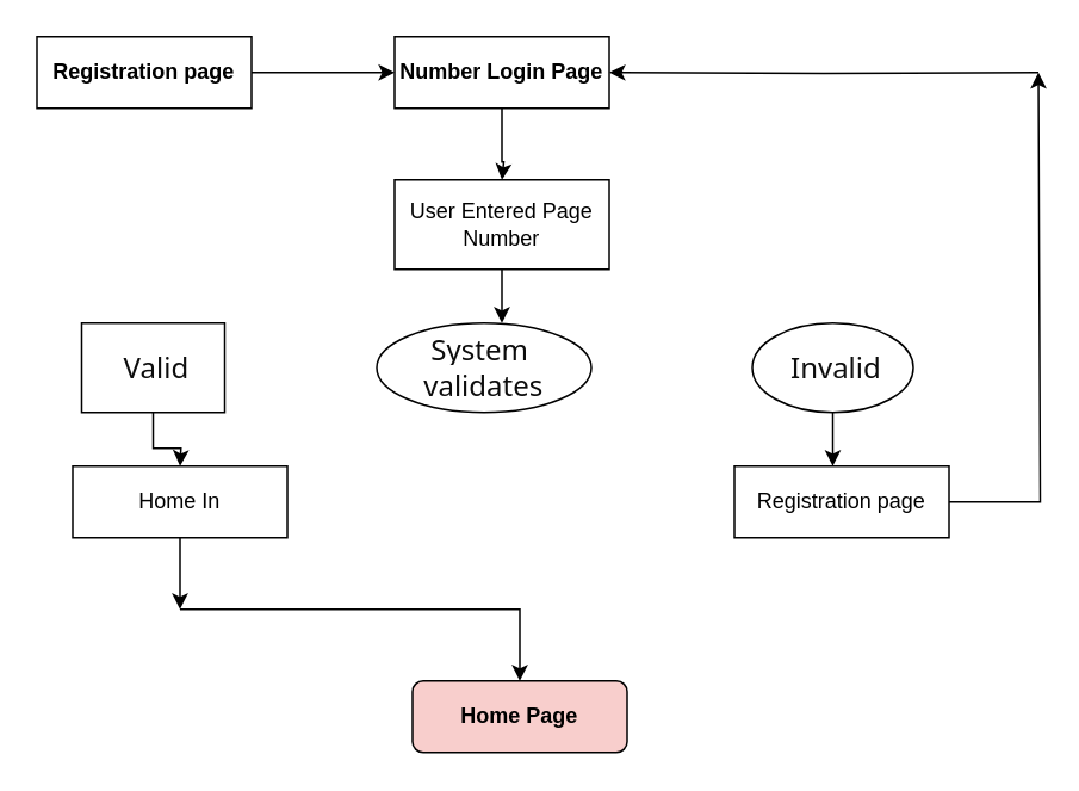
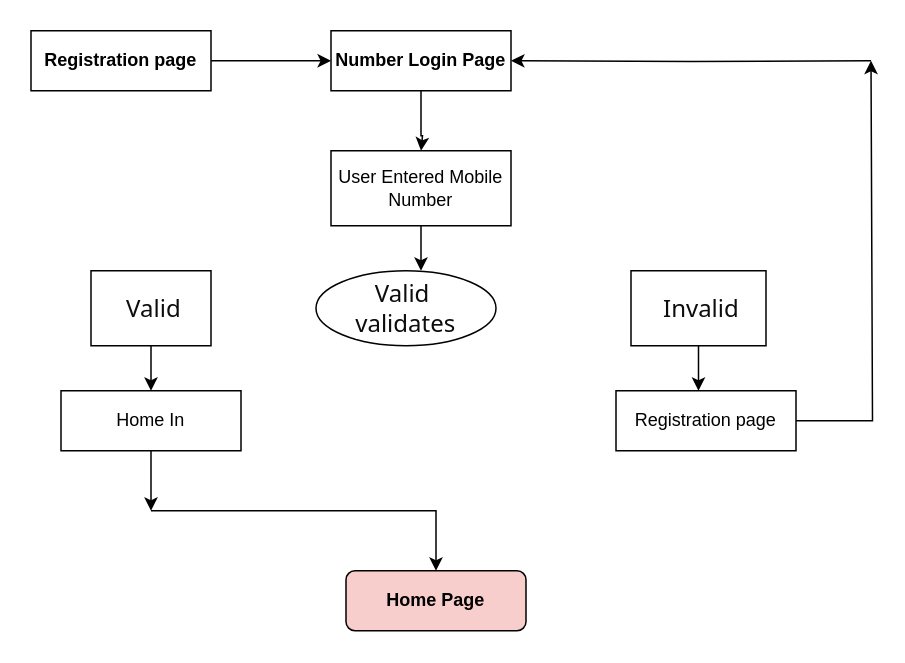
  <mxCell id="0" />
  <mxCell id="1" parent="0" />
  <mxCell id="2" value="" style="edgeStyle=orthogonalEdgeStyle;rounded=0;orthogonalLoop=1;jettySize=auto;html=1;" edge="1" parent="1" source="3"><mxGeometry relative="1" as="geometry"><mxPoint x="280" y="100" as="targetPoint" /><Array as="points"><mxPoint x="280" y="90" /><mxPoint x="281" y="90" /></Array></mxGeometry></mxCell>
  <mxCell id="3" value="Number Login Page" style="rounded=0;whiteSpace=wrap;html=1;fontStyle=1" vertex="1" parent="1"><mxGeometry x="220" width="120" height="40" as="geometry" y="20" /></mxCell>
  <mxCell id="4" value="" style="edgeStyle=orthogonalEdgeStyle;rounded=0;orthogonalLoop=1;jettySize=auto;html=1;" edge="1" parent="1" source="5"><mxGeometry relative="1" as="geometry"><mxPoint x="280" y="180" as="targetPoint" /></mxGeometry></mxCell>
- <mxCell id="5" value="User Entered Page Number" style="whiteSpace=wrap;html=1;rounded=0;" vertex="1" parent="1"><mxGeometry x="220" y="100" width="120" height="50" as="geometry" /></mxCell>
- <mxCell id="6" value="&lt;span style=&quot;color: rgb(13, 13, 13); font-family: Söhne, ui-sans-serif, system-ui, -apple-system, &amp;quot;Segoe UI&amp;quot;, Roboto, Ubuntu, Cantarell, &amp;quot;Noto Sans&amp;quot;, sans-serif, &amp;quot;Helvetica Neue&amp;quot;, Arial, &amp;quot;Apple Color Emoji&amp;quot;, &amp;quot;Segoe UI Emoji&amp;quot;, &amp;quot;Segoe UI Symbol&amp;quot;, &amp;quot;Noto Color Emoji&amp;quot;; font-size: 16px; text-align: left; white-space-collapse: preserve; background-color: rgb(255, 255, 255);&quot;&gt;System &lt;/span&gt;&lt;div&gt;&lt;span style=&quot;color: rgb(13, 13, 13); font-family: Söhne, ui-sans-serif, system-ui, -apple-system, &amp;quot;Segoe UI&amp;quot;, Roboto, Ubuntu, Cantarell, &amp;quot;Noto Sans&amp;quot;, sans-serif, &amp;quot;Helvetica Neue&amp;quot;, Arial, &amp;quot;Apple Color Emoji&amp;quot;, &amp;quot;Segoe UI Emoji&amp;quot;, &amp;quot;Segoe UI Symbol&amp;quot;, &amp;quot;Noto Color Emoji&amp;quot;; font-size: 16px; text-align: left; white-space-collapse: preserve; background-color: rgb(255, 255, 255);&quot;&gt;validates&lt;/span&gt;&lt;/div&gt;" style="ellipse;whiteSpace=wrap;html=1;" vertex="1" parent="1"><mxGeometry x="210" y="180" width="120" height="50" as="geometry" /></mxCell>
+ <mxCell id="5" value="User Entered Mobile Number" style="whiteSpace=wrap;html=1;rounded=0;" vertex="1" parent="1"><mxGeometry x="220" y="100" width="120" height="50" as="geometry" /></mxCell>
+ <mxCell id="6" value="&lt;span style=&quot;color: rgb(13, 13, 13); font-family: Söhne, ui-sans-serif, system-ui, -apple-system, &amp;quot;Segoe UI&amp;quot;, Roboto, Ubuntu, Cantarell, &amp;quot;Noto Sans&amp;quot;, sans-serif, &amp;quot;Helvetica Neue&amp;quot;, Arial, &amp;quot;Apple Color Emoji&amp;quot;, &amp;quot;Segoe UI Emoji&amp;quot;, &amp;quot;Segoe UI Symbol&amp;quot;, &amp;quot;Noto Color Emoji&amp;quot;; font-size: 16px; text-align: left; white-space-collapse: preserve; background-color: rgb(255, 255, 255);&quot;&gt;Valid &lt;/span&gt;&lt;div&gt;&lt;span style=&quot;color: rgb(13, 13, 13); font-family: Söhne, ui-sans-serif, system-ui, -apple-system, &amp;quot;Segoe UI&amp;quot;, Roboto, Ubuntu, Cantarell, &amp;quot;Noto Sans&amp;quot;, sans-serif, &amp;quot;Helvetica Neue&amp;quot;, Arial, &amp;quot;Apple Color Emoji&amp;quot;, &amp;quot;Segoe UI Emoji&amp;quot;, &amp;quot;Segoe UI Symbol&amp;quot;, &amp;quot;Noto Color Emoji&amp;quot;; font-size: 16px; text-align: left; white-space-collapse: preserve; background-color: rgb(255, 255, 255);&quot;&gt;validates&lt;/span&gt;&lt;/div&gt;" style="ellipse;whiteSpace=wrap;html=1;" vertex="1" parent="1"><mxGeometry x="210" y="180" width="120" height="50" as="geometry" /></mxCell>
  <mxCell id="7" value="" style="edgeStyle=orthogonalEdgeStyle;rounded=0;orthogonalLoop=1;jettySize=auto;html=1;" edge="1" parent="1" source="8"><mxGeometry relative="1" as="geometry"><mxPoint x="100" y="260" as="targetPoint" /></mxGeometry></mxCell>
- <mxCell id="8" value="&lt;br&gt;&lt;span style=&quot;color: rgb(13, 13, 13); font-family: Söhne, ui-sans-serif, system-ui, -apple-system, &amp;quot;Segoe UI&amp;quot;, Roboto, Ubuntu, Cantarell, &amp;quot;Noto Sans&amp;quot;, sans-serif, &amp;quot;Helvetica Neue&amp;quot;, Arial, &amp;quot;Apple Color Emoji&amp;quot;, &amp;quot;Segoe UI Emoji&amp;quot;, &amp;quot;Segoe UI Symbol&amp;quot;, &amp;quot;Noto Color Emoji&amp;quot;; font-size: 16px; font-style: normal; font-variant-ligatures: normal; font-variant-caps: normal; font-weight: 400; letter-spacing: normal; orphans: 2; text-align: left; text-indent: 0px; text-transform: none; widows: 2; word-spacing: 0px; -webkit-text-stroke-width: 0px; white-space: pre-wrap; background-color: rgb(255, 255, 255); text-decoration-thickness: initial; text-decoration-style: initial; text-decoration-color: initial; display: inline !important; float: none;&quot;&gt; Valid&lt;/span&gt;&lt;div&gt;&lt;br/&gt;&lt;/div&gt;" style="whiteSpace=wrap;html=1;" vertex="1" parent="1"><mxGeometry x="45" y="180" width="80" height="50" as="geometry" /></mxCell>
+ <mxCell id="8" value="&lt;br&gt;&lt;span style=&quot;color: rgb(13, 13, 13); font-family: Söhne, ui-sans-serif, system-ui, -apple-system, &amp;quot;Segoe UI&amp;quot;, Roboto, Ubuntu, Cantarell, &amp;quot;Noto Sans&amp;quot;, sans-serif, &amp;quot;Helvetica Neue&amp;quot;, Arial, &amp;quot;Apple Color Emoji&amp;quot;, &amp;quot;Segoe UI Emoji&amp;quot;, &amp;quot;Segoe UI Symbol&amp;quot;, &amp;quot;Noto Color Emoji&amp;quot;; font-size: 16px; font-style: normal; font-variant-ligatures: normal; font-variant-caps: normal; font-weight: 400; letter-spacing: normal; orphans: 2; text-align: left; text-indent: 0px; text-transform: none; widows: 2; word-spacing: 0px; -webkit-text-stroke-width: 0px; white-space: pre-wrap; background-color: rgb(255, 255, 255); text-decoration-thickness: initial; text-decoration-style: initial; text-decoration-color: initial; display: inline !important; float: none;&quot;&gt; Valid&lt;/span&gt;&lt;div&gt;&lt;br/&gt;&lt;/div&gt;" style="whiteSpace=wrap;html=1;" vertex="1" parent="1"><mxGeometry x="60" y="180" width="80" height="50" as="geometry" /></mxCell>
  <mxCell id="9" value="" style="edgeStyle=orthogonalEdgeStyle;rounded=0;orthogonalLoop=1;jettySize=auto;html=1;" edge="1" parent="1" source="10"><mxGeometry relative="1" as="geometry"><mxPoint x="465" y="260" as="targetPoint" /></mxGeometry></mxCell>
- <mxCell id="10" value="&lt;br&gt;&lt;span style=&quot;color: rgb(13, 13, 13); font-family: Söhne, ui-sans-serif, system-ui, -apple-system, &amp;quot;Segoe UI&amp;quot;, Roboto, Ubuntu, Cantarell, &amp;quot;Noto Sans&amp;quot;, sans-serif, &amp;quot;Helvetica Neue&amp;quot;, Arial, &amp;quot;Apple Color Emoji&amp;quot;, &amp;quot;Segoe UI Emoji&amp;quot;, &amp;quot;Segoe UI Symbol&amp;quot;, &amp;quot;Noto Color Emoji&amp;quot;; font-size: 16px; font-style: normal; font-variant-ligatures: normal; font-variant-caps: normal; font-weight: 400; letter-spacing: normal; orphans: 2; text-align: left; text-indent: 0px; text-transform: none; widows: 2; word-spacing: 0px; -webkit-text-stroke-width: 0px; white-space: pre-wrap; background-color: rgb(255, 255, 255); text-decoration-thickness: initial; text-decoration-style: initial; text-decoration-color: initial; display: inline !important; float: none;&quot;&gt; Invalid&lt;/span&gt;&lt;div&gt;&lt;br/&gt;&lt;/div&gt;" style="ellipse;whiteSpace=wrap;html=1;" vertex="1" parent="1"><mxGeometry x="420" y="180" width="90" height="50" as="geometry" /></mxCell>
+ <mxCell id="10" value="&lt;br&gt;&lt;span style=&quot;color: rgb(13, 13, 13); font-family: Söhne, ui-sans-serif, system-ui, -apple-system, &amp;quot;Segoe UI&amp;quot;, Roboto, Ubuntu, Cantarell, &amp;quot;Noto Sans&amp;quot;, sans-serif, &amp;quot;Helvetica Neue&amp;quot;, Arial, &amp;quot;Apple Color Emoji&amp;quot;, &amp;quot;Segoe UI Emoji&amp;quot;, &amp;quot;Segoe UI Symbol&amp;quot;, &amp;quot;Noto Color Emoji&amp;quot;; font-size: 16px; font-style: normal; font-variant-ligatures: normal; font-variant-caps: normal; font-weight: 400; letter-spacing: normal; orphans: 2; text-align: left; text-indent: 0px; text-transform: none; widows: 2; word-spacing: 0px; -webkit-text-stroke-width: 0px; white-space: pre-wrap; background-color: rgb(255, 255, 255); text-decoration-thickness: initial; text-decoration-style: initial; text-decoration-color: initial; display: inline !important; float: none;&quot;&gt; Invalid&lt;/span&gt;&lt;div&gt;&lt;br/&gt;&lt;/div&gt;" style="whiteSpace=wrap;html=1;" vertex="1" parent="1"><mxGeometry x="420" y="180" width="90" height="50" as="geometry" /></mxCell>
  <mxCell id="11" value="" style="edgeStyle=orthogonalEdgeStyle;rounded=0;orthogonalLoop=1;jettySize=auto;html=1;" edge="1" parent="1" source="12"><mxGeometry relative="1" as="geometry"><mxPoint x="100" y="340" as="targetPoint" /><Array as="points"><mxPoint x="100" y="340" /><mxPoint x="100" y="340" /></Array></mxGeometry></mxCell>
  <mxCell id="12" value="Home In" style="whiteSpace=wrap;html=1;" vertex="1" parent="1"><mxGeometry x="40" y="260" width="120" height="40" as="geometry" /></mxCell>
  <mxCell id="13" value="" style="edgeStyle=orthogonalEdgeStyle;rounded=0;orthogonalLoop=1;jettySize=auto;html=1;" edge="1" parent="1" source="14"><mxGeometry relative="1" as="geometry"><mxPoint x="580" y="40" as="targetPoint" /><Array as="points"><mxPoint x="581" y="280" /></Array></mxGeometry></mxCell>
  <mxCell id="14" value="Registration page" style="whiteSpace=wrap;html=1;" vertex="1" parent="1"><mxGeometry x="410" y="260" width="120" height="40" as="geometry" /></mxCell>
  <mxCell id="15" value="" style="edgeStyle=orthogonalEdgeStyle;rounded=0;orthogonalLoop=1;jettySize=auto;html=1;" edge="1" parent="1" target="3"><mxGeometry relative="1" as="geometry"><mxPoint x="580" y="40" as="sourcePoint" /></mxGeometry></mxCell>
  <mxCell id="16" value="" style="edgeStyle=orthogonalEdgeStyle;rounded=0;orthogonalLoop=1;jettySize=auto;html=1;" edge="1" parent="1"><mxGeometry relative="1" as="geometry"><mxPoint x="100" y="340" as="sourcePoint" /><mxPoint x="290" y="380" as="targetPoint" /><Array as="points"><mxPoint x="290" y="340" /></Array></mxGeometry></mxCell>
  <mxCell id="17" value="Registration page" style="whiteSpace=wrap;html=1;rounded=0;fontStyle=1;" vertex="1" parent="1"><mxGeometry x="20" width="120" height="40" as="geometry" y="20" /></mxCell>
  <mxCell id="18" value="" style="edgeStyle=orthogonalEdgeStyle;rounded=0;orthogonalLoop=1;jettySize=auto;html=1;exitX=1;exitY=0.5;exitDx=0;exitDy=0;entryX=0;entryY=0.5;entryDx=0;entryDy=0;" edge="1" parent="1" source="17" target="3"><mxGeometry relative="1" as="geometry"><mxPoint x="160" y="50" as="sourcePoint" /><mxPoint x="210" y="30" as="targetPoint" /></mxGeometry></mxCell>
  <mxCell id="19" value="Home Page" style="rounded=1;whiteSpace=wrap;html=1;fontStyle=1;fillColor=#f8cecc;" vertex="1" parent="1"><mxGeometry x="230" y="380" width="120" height="40" as="geometry" /></mxCell>
  <mxCell id="20" style="edgeStyle=orthogonalEdgeStyle;rounded=0;orthogonalLoop=1;jettySize=auto;html=1;exitX=0.5;exitY=1;exitDx=0;exitDy=0;" edge="1" parent="1" source="19" target="19"><mxGeometry relative="1" as="geometry" /></mxCell>
